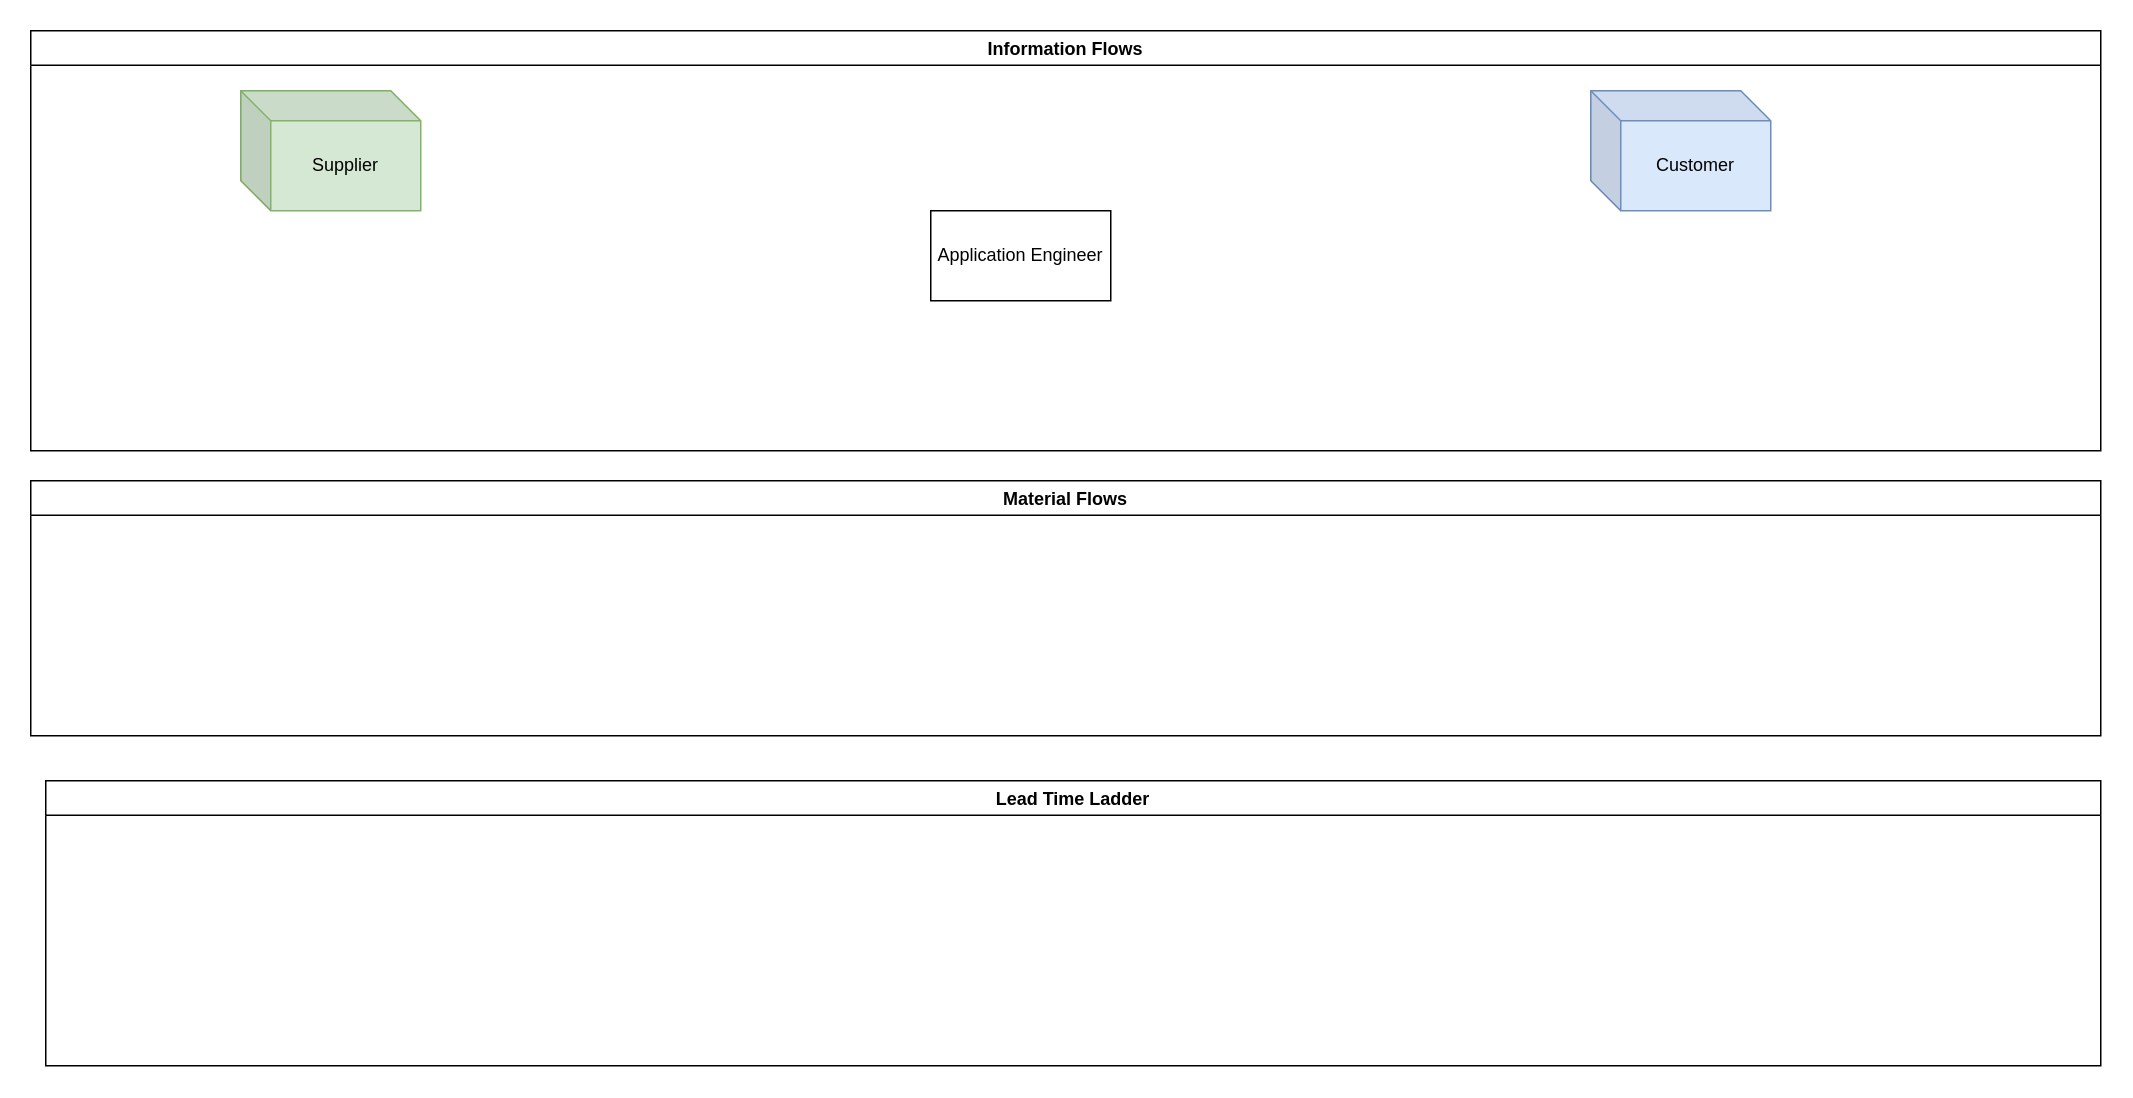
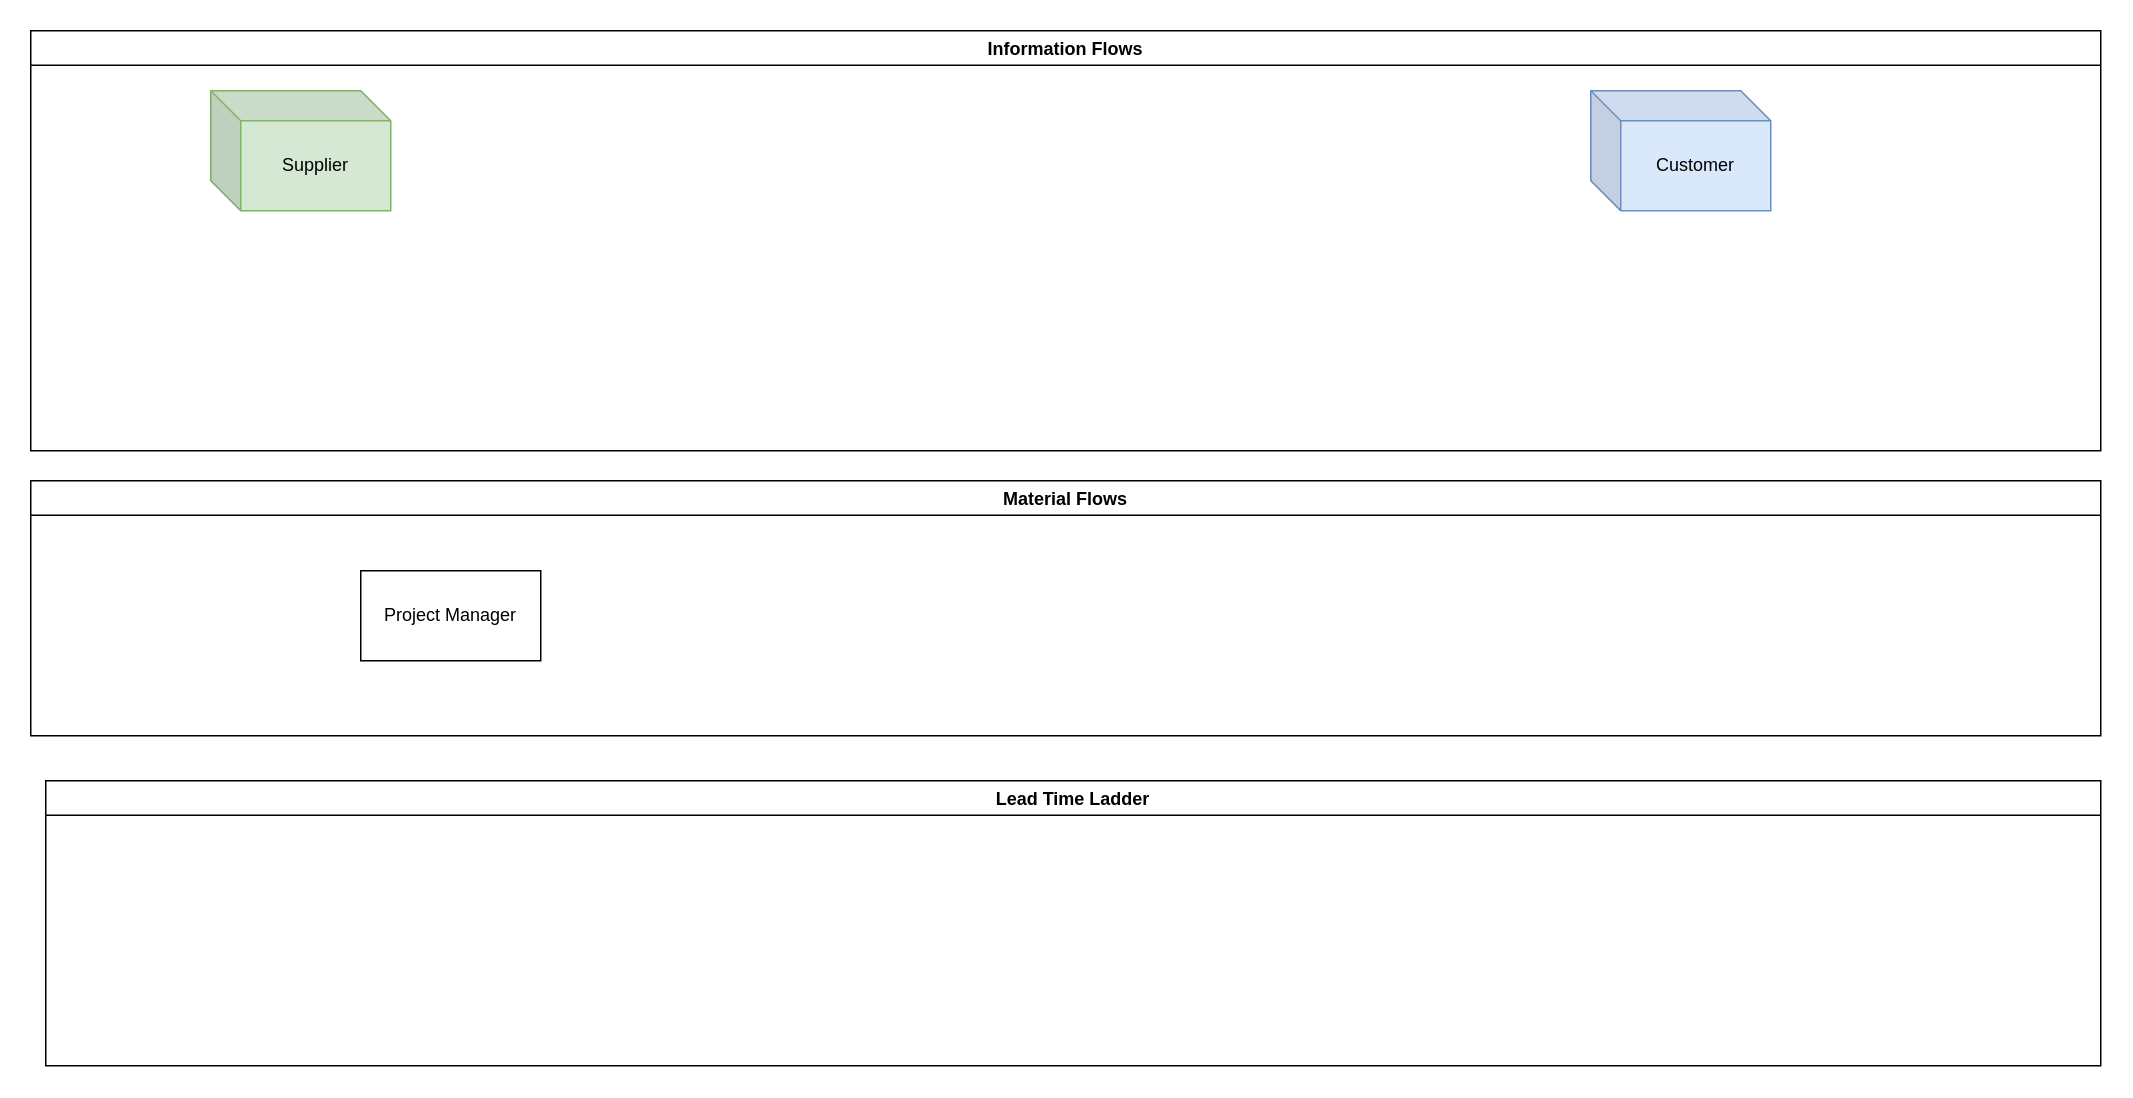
  <mxCell id="0" />
  <mxCell id="1" parent="0" />
  <mxCell id="2" value="Information Flows" style="swimlane;" vertex="1" parent="1"><mxGeometry x="20" y="20" width="1380" height="280" as="geometry" /></mxCell>
  <mxCell id="3" value="Customer" style="shape=cube;whiteSpace=wrap;html=1;boundedLbl=1;backgroundOutline=1;darkOpacity=0.05;darkOpacity2=0.1;fillColor=#dae8fc;strokeColor=#6c8ebf;" vertex="1" parent="2"><mxGeometry x="1040" y="40" width="120" height="80" as="geometry" /></mxCell>
- <mxCell id="4" value="Supplier" style="shape=cube;whiteSpace=wrap;html=1;boundedLbl=1;backgroundOutline=1;darkOpacity=0.05;darkOpacity2=0.1;fillColor=#d5e8d4;strokeColor=#82b366;" vertex="1" parent="2"><mxGeometry x="140" y="40" width="120" height="80" as="geometry" /></mxCell>
- <mxCell id="5" value="Application Engineer" style="rounded=0;whiteSpace=wrap;html=1;" vertex="1" parent="2"><mxGeometry x="600" y="120" width="120" height="60" as="geometry" /></mxCell>
+ <mxCell id="4" value="Supplier" style="shape=cube;whiteSpace=wrap;html=1;boundedLbl=1;backgroundOutline=1;darkOpacity=0.05;darkOpacity2=0.1;fillColor=#d5e8d4;strokeColor=#82b366;" vertex="1" parent="2"><mxGeometry x="120" y="40" width="120" height="80" as="geometry" /></mxCell>
  <mxCell id="6" value="Material Flows" style="swimlane;" vertex="1" parent="1"><mxGeometry x="20" y="320" width="1380" height="170" as="geometry" /></mxCell>
+ <mxCell id="7" value="Project Manager" style="rounded=0;whiteSpace=wrap;html=1;" vertex="1" parent="6"><mxGeometry x="220" y="60" width="120" height="60" as="geometry" /></mxCell>
  <mxCell id="8" value="Lead Time Ladder" style="swimlane;" vertex="1" parent="1"><mxGeometry x="30" y="520" width="1370" height="190" as="geometry" /></mxCell>
